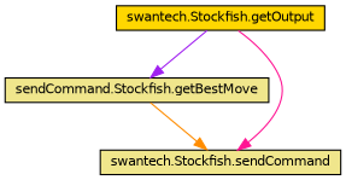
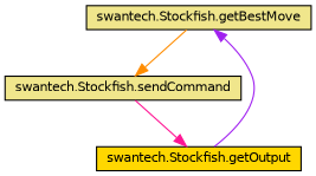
  digraph {
    rankdir=TB
    node [color=black fillcolor=khaki fontname=Helvetica fontsize=10 shape=record style=filled]
    edge [fontname=Helvetica fontsize=10 labelfontname=Helvetica labelfontsize=10 style=solid]
-   n1 [fontcolor=black height=0.2 label="sendCommand.Stockfish.getBestMove" width=0.4]
+   n1 [fontcolor=black height=0.2 label="swantech.Stockfish.getBestMove" width=0.4]
    n2 [height=0.2 label="swantech.Stockfish.sendCommand" width=0.4]
    n3 [fillcolor=gold height=0.2 label="swantech.Stockfish.getOutput" width=0.4]
    n1 -> n2 [color=darkorange]
    n3 -> n1 [color=purple]
-   n3 -> n2 [color=deeppink]
+   n2 -> n3 [color=deeppink]
  }
